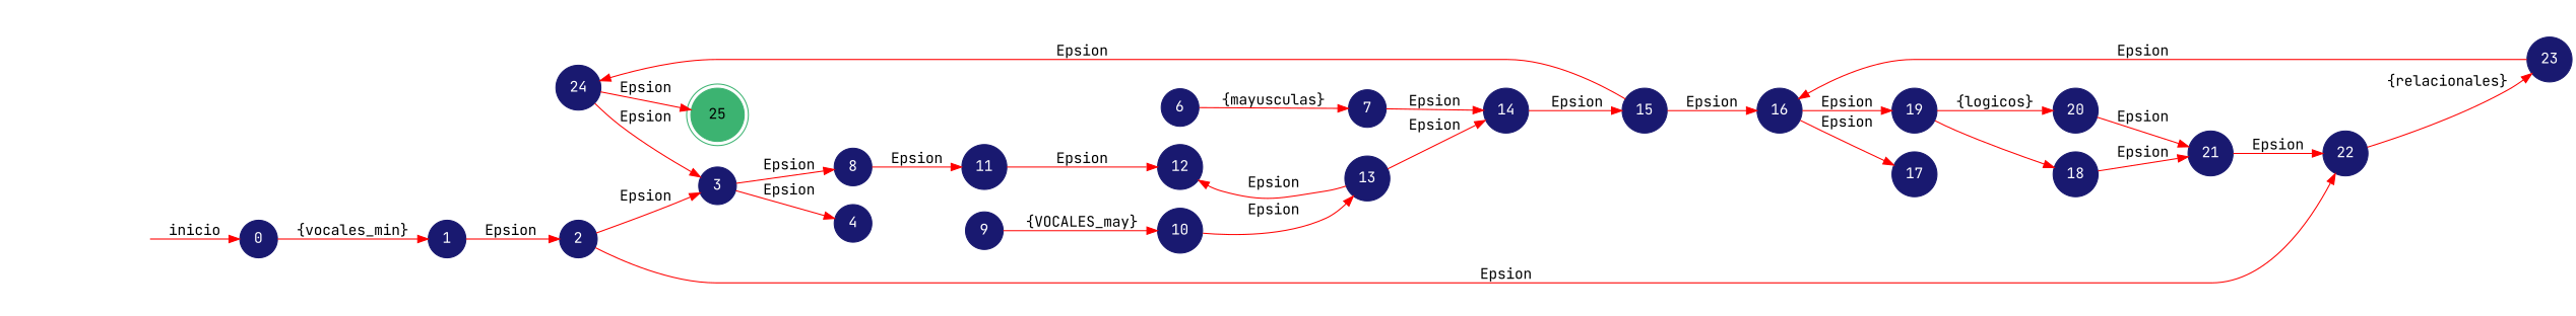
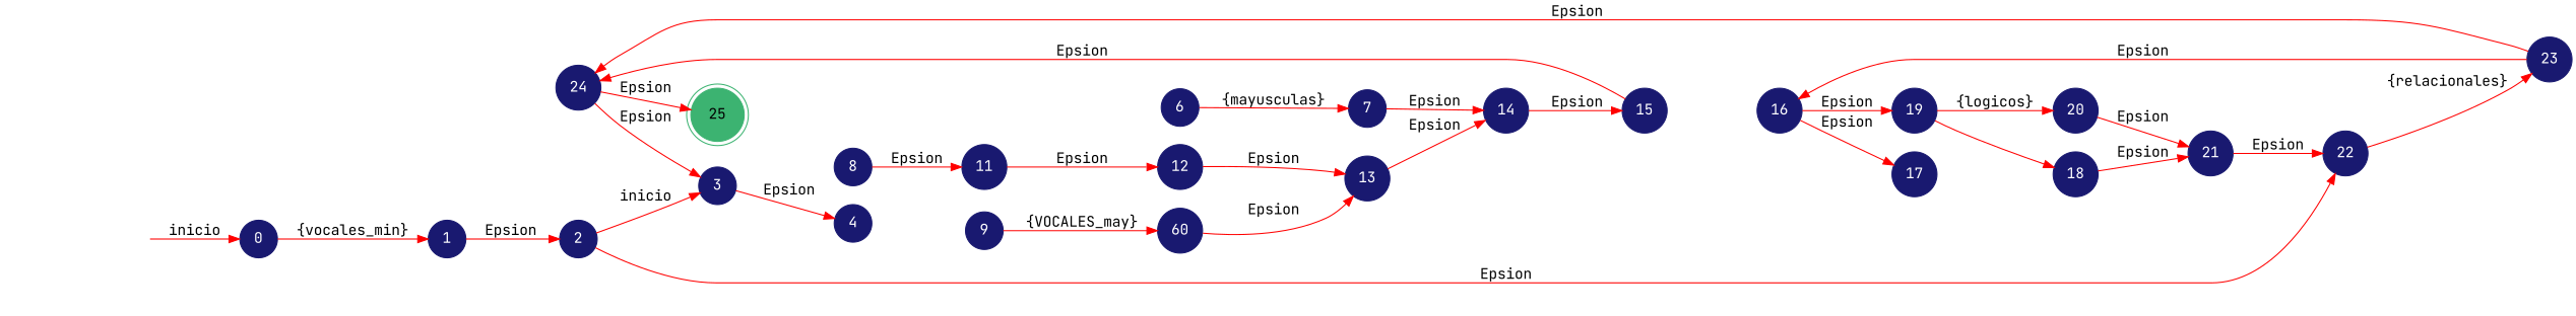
  digraph {
    fontname="JetBrains Mono"
    rankdir=LR
    node [color=midnightblue fontname="JetBrains Mono" shape=circle style=filled fontcolor=white]
    edge [color=red fontname="JetBrains Mono"]
    25 [color=mediumseagreen shape=doublecircle fontcolor=""]
    secret_node [style=invis]
    0
    1
    2
    3
    22
    8
    4
    11
    12
    9
-   10
+   10 [label=60]
    6
    7
    14
    15
    16
    24
    13
    19
    17
    20
    18
    21
    23
    secret_node -> 0 [label=inicio]
    0 -> 1 [label="{vocales_min}"]
    1 -> 2 [label=Epsion]
-   2 -> 3 [label=Epsion]
+   2 -> 3 [label=inicio]
    2 -> 22 [label=Epsion]
-   3 -> 8 [label=Epsion]
    3 -> 4 [label=Epsion]
    22 -> 23 [label="{relacionales}"]
    8 -> 11 [label=Epsion]
    11 -> 12 [label=Epsion]
-   13 -> 12 [label=Epsion]
+   12 -> 13 [label=Epsion]
    9 -> 10 [label="{VOCALES_may}"]
    10 -> 13 [label=Epsion]
    6 -> 7 [label="{mayusculas}"]
    7 -> 14 [label=Epsion]
    14 -> 15 [label=Epsion]
-   15 -> 16 [label=Epsion]
    15 -> 24 [label=Epsion]
    16 -> 19 [label=Epsion]
    16 -> 17 [label=Epsion]
    24 -> 25 [label=Epsion]
    24 -> 3 [label=Epsion]
    13 -> 14 [label=Epsion]
    19 -> 20 [label="{logicos}"]
    19 -> 18 [label=" "]
    20 -> 21 [label=Epsion]
    18 -> 21 [label=Epsion]
    21 -> 22 [label=Epsion]
    23 -> 16 [label=Epsion]
+   23 -> 24 [label=Epsion]
  }
